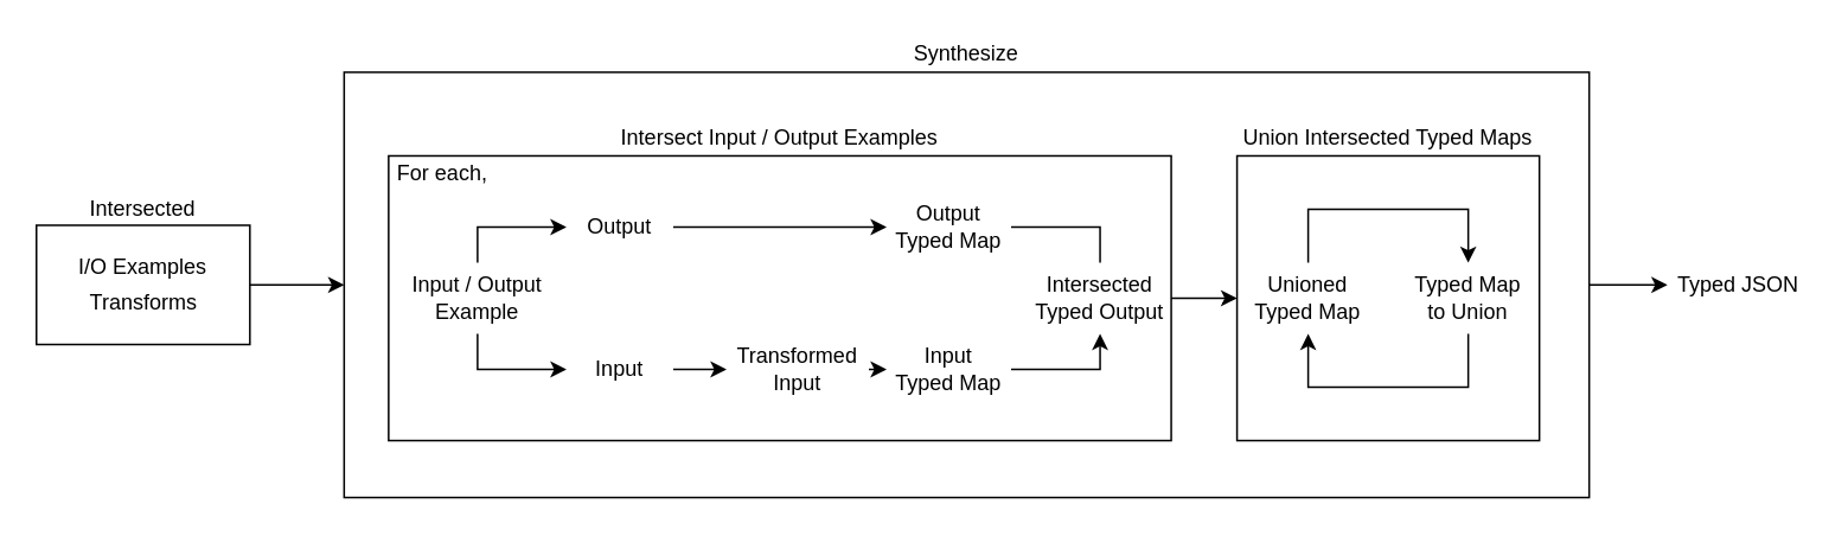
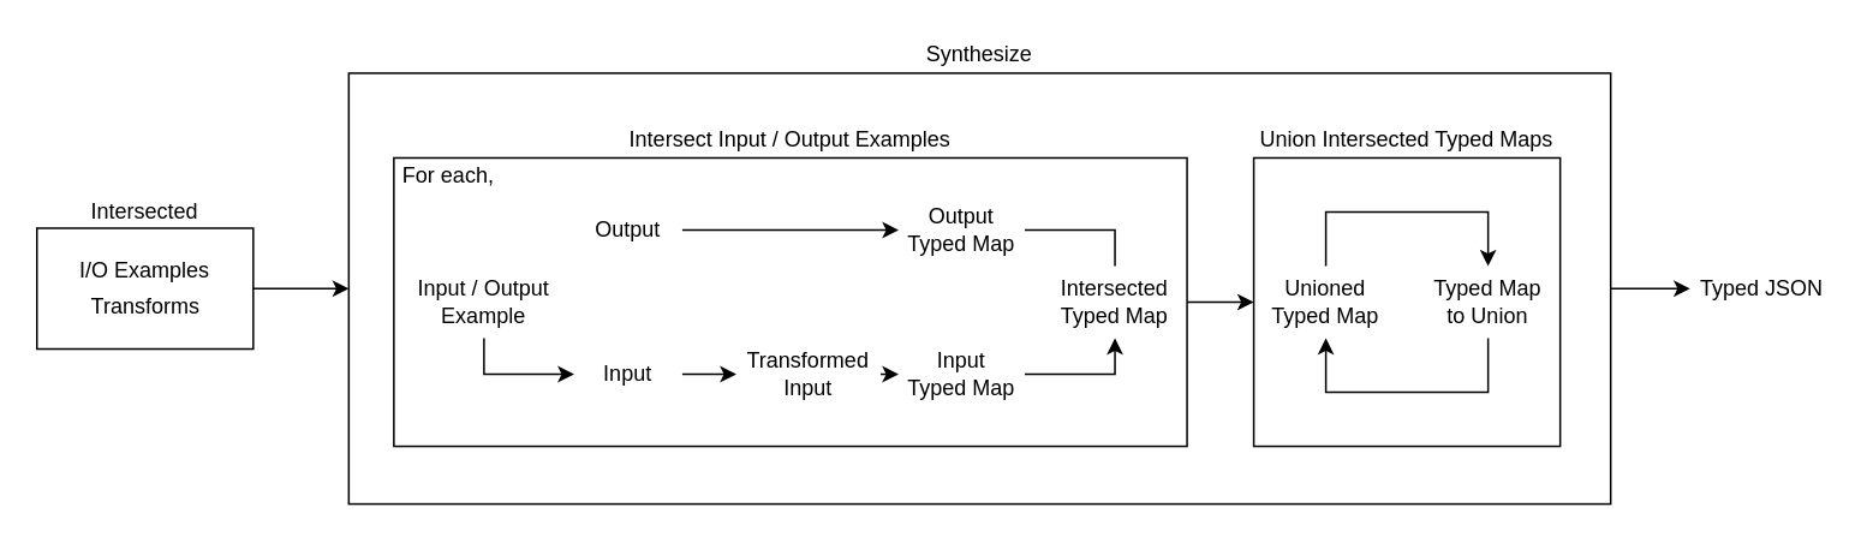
  <mxCell id="0" />
  <mxCell id="1" parent="0" />
  <mxCell id="2" style="edgeStyle=orthogonalEdgeStyle;rounded=0;orthogonalLoop=1;jettySize=auto;html=1;entryX=0;entryY=0.5;entryDx=0;entryDy=0;" parent="1" source="3" target="28" edge="1"><mxGeometry relative="1" as="geometry" /></mxCell>
  <mxCell id="3" value="" style="rounded=0;whiteSpace=wrap;html=1;fillColor=none;" parent="1" vertex="1"><mxGeometry x="193" y="40" width="700" height="239" as="geometry" /></mxCell>
  <mxCell id="4" style="edgeStyle=orthogonalEdgeStyle;rounded=0;orthogonalLoop=1;jettySize=auto;html=1;entryX=0;entryY=0.5;entryDx=0;entryDy=0;" parent="1" source="5" target="24" edge="1"><mxGeometry relative="1" as="geometry" /></mxCell>
  <mxCell id="5" value="" style="rounded=0;whiteSpace=wrap;html=1;fillColor=none;" parent="1" vertex="1"><mxGeometry x="218" y="87" width="440" height="160" as="geometry" /></mxCell>
  <mxCell id="6" style="edgeStyle=orthogonalEdgeStyle;rounded=0;orthogonalLoop=1;jettySize=auto;html=1;exitX=1;exitY=0.5;exitDx=0;exitDy=0;entryX=0;entryY=0.5;entryDx=0;entryDy=0;" parent="1" source="7" target="9" edge="1"><mxGeometry relative="1" as="geometry" /></mxCell>
  <mxCell id="7" value="Input" style="text;html=1;strokeColor=none;fillColor=none;align=center;verticalAlign=middle;whiteSpace=wrap;rounded=0;" parent="1" vertex="1"><mxGeometry x="318" y="187" width="60" height="40" as="geometry" /></mxCell>
  <mxCell id="8" style="edgeStyle=orthogonalEdgeStyle;rounded=0;orthogonalLoop=1;jettySize=auto;html=1;exitX=1;exitY=0.5;exitDx=0;exitDy=0;entryX=0;entryY=0.5;entryDx=0;entryDy=0;" parent="1" source="9" target="11" edge="1"><mxGeometry relative="1" as="geometry" /></mxCell>
  <mxCell id="9" value="Transformed&lt;br&gt;Input" style="text;html=1;strokeColor=none;fillColor=none;align=center;verticalAlign=middle;whiteSpace=wrap;rounded=0;" parent="1" vertex="1"><mxGeometry x="408" y="187" width="80" height="40" as="geometry" /></mxCell>
  <mxCell id="10" style="edgeStyle=orthogonalEdgeStyle;rounded=0;orthogonalLoop=1;jettySize=auto;html=1;entryX=0.5;entryY=1;entryDx=0;entryDy=0;" parent="1" source="11" target="19" edge="1"><mxGeometry relative="1" as="geometry" /></mxCell>
  <mxCell id="11" value="Input&lt;br&gt;Typed Map" style="text;html=1;strokeColor=none;fillColor=none;align=center;verticalAlign=middle;whiteSpace=wrap;rounded=0;" parent="1" vertex="1"><mxGeometry x="498" y="187" width="70" height="40" as="geometry" /></mxCell>
  <mxCell id="12" style="edgeStyle=orthogonalEdgeStyle;rounded=0;orthogonalLoop=1;jettySize=auto;html=1;exitX=1;exitY=0.5;exitDx=0;exitDy=0;entryX=0.5;entryY=0;entryDx=0;entryDy=0;endArrow=none;" parent="1" source="13" target="19" edge="1"><mxGeometry relative="1" as="geometry" /></mxCell>
  <mxCell id="13" value="Output&lt;br&gt;Typed Map" style="text;html=1;strokeColor=none;fillColor=none;align=center;verticalAlign=middle;whiteSpace=wrap;rounded=0;" parent="1" vertex="1"><mxGeometry x="498" y="107" width="70" height="40" as="geometry" /></mxCell>
  <mxCell id="14" style="edgeStyle=orthogonalEdgeStyle;rounded=0;orthogonalLoop=1;jettySize=auto;html=1;entryX=0;entryY=0.5;entryDx=0;entryDy=0;" parent="1" source="15" target="13" edge="1"><mxGeometry relative="1" as="geometry" /></mxCell>
  <mxCell id="15" value="Output" style="text;html=1;strokeColor=none;fillColor=none;align=center;verticalAlign=middle;whiteSpace=wrap;rounded=0;" parent="1" vertex="1"><mxGeometry x="318" y="107" width="60" height="40" as="geometry" /></mxCell>
- <mxCell id="16" style="edgeStyle=orthogonalEdgeStyle;rounded=0;orthogonalLoop=1;jettySize=auto;html=1;entryX=0;entryY=0.5;entryDx=0;entryDy=0;exitX=0.5;exitY=0;exitDx=0;exitDy=0;" parent="1" source="18" target="15" edge="1"><mxGeometry relative="1" as="geometry" /></mxCell>
  <mxCell id="17" style="edgeStyle=orthogonalEdgeStyle;rounded=0;orthogonalLoop=1;jettySize=auto;html=1;entryX=0;entryY=0.5;entryDx=0;entryDy=0;" parent="1" source="18" target="7" edge="1"><mxGeometry relative="1" as="geometry"><Array as="points"><mxPoint x="268" y="207" /></Array></mxGeometry></mxCell>
  <mxCell id="18" value="Input / Output&lt;br&gt;Example" style="text;html=1;strokeColor=none;fillColor=none;align=center;verticalAlign=middle;whiteSpace=wrap;rounded=0;" parent="1" vertex="1"><mxGeometry x="218" y="147" width="100" height="40" as="geometry" /></mxCell>
- <mxCell id="19" value="Intersected&lt;br&gt;Typed Output" style="text;html=1;strokeColor=none;fillColor=none;align=center;verticalAlign=middle;whiteSpace=wrap;rounded=0;" parent="1" vertex="1"><mxGeometry x="578" y="147" width="80" height="40" as="geometry" /></mxCell>
+ <mxCell id="19" value="Intersected&lt;br&gt;Typed Map" style="text;html=1;strokeColor=none;fillColor=none;align=center;verticalAlign=middle;whiteSpace=wrap;rounded=0;" parent="1" vertex="1"><mxGeometry x="578" y="147" width="80" height="40" as="geometry" /></mxCell>
  <mxCell id="20" value="Intersect Input / Output Examples" style="text;html=1;strokeColor=none;fillColor=none;align=center;verticalAlign=middle;whiteSpace=wrap;rounded=0;" parent="1" vertex="1"><mxGeometry x="318" y="67" width="240" height="20" as="geometry" /></mxCell>
  <mxCell id="21" value="For each," style="text;html=1;align=center;verticalAlign=middle;resizable=0;points=[];autosize=1;fillColor=none;" parent="1" vertex="1"><mxGeometry x="213" y="87" width="70" height="20" as="geometry" /></mxCell>
  <mxCell id="22" value="" style="rounded=0;whiteSpace=wrap;html=1;fillColor=none;" parent="1" vertex="1"><mxGeometry x="695" y="87" width="170" height="160" as="geometry" /></mxCell>
  <mxCell id="23" style="edgeStyle=orthogonalEdgeStyle;rounded=0;orthogonalLoop=1;jettySize=auto;html=1;entryX=0.5;entryY=0;entryDx=0;entryDy=0;exitX=0.5;exitY=0;exitDx=0;exitDy=0;" parent="1" source="24" target="26" edge="1"><mxGeometry relative="1" as="geometry"><Array as="points"><mxPoint x="735" y="117" /><mxPoint x="825" y="117" /></Array></mxGeometry></mxCell>
  <mxCell id="24" value="Unioned&lt;br&gt;Typed Map" style="text;html=1;strokeColor=none;fillColor=none;align=center;verticalAlign=middle;whiteSpace=wrap;rounded=0;" parent="1" vertex="1"><mxGeometry x="695" y="147" width="80" height="40" as="geometry" /></mxCell>
  <mxCell id="25" style="edgeStyle=orthogonalEdgeStyle;rounded=0;orthogonalLoop=1;jettySize=auto;html=1;entryX=0.5;entryY=1;entryDx=0;entryDy=0;exitX=0.5;exitY=1;exitDx=0;exitDy=0;" parent="1" source="26" target="24" edge="1"><mxGeometry relative="1" as="geometry"><Array as="points"><mxPoint x="825" y="217" /><mxPoint x="735" y="217" /></Array></mxGeometry></mxCell>
  <mxCell id="26" value="Typed Map&lt;br&gt;to Union" style="text;html=1;strokeColor=none;fillColor=none;align=center;verticalAlign=middle;whiteSpace=wrap;rounded=0;" parent="1" vertex="1"><mxGeometry x="785" y="147" width="80" height="40" as="geometry" /></mxCell>
  <mxCell id="27" value="Union Intersected Typed Maps" style="text;html=1;strokeColor=none;fillColor=none;align=center;verticalAlign=middle;whiteSpace=wrap;rounded=0;" parent="1" vertex="1"><mxGeometry x="670" y="67" width="220" height="20" as="geometry" /></mxCell>
  <mxCell id="28" value="Typed JSON" style="text;html=1;strokeColor=none;fillColor=none;align=center;verticalAlign=middle;whiteSpace=wrap;rounded=0;" parent="1" vertex="1"><mxGeometry x="937" y="149.5" width="80" height="20" as="geometry" /></mxCell>
  <mxCell id="29" value="Synthesize" style="text;html=1;strokeColor=none;fillColor=none;align=center;verticalAlign=middle;whiteSpace=wrap;rounded=0;" parent="1" vertex="1"><mxGeometry x="523" y="20" width="40" height="20" as="geometry" /></mxCell>
  <mxCell id="30" style="edgeStyle=orthogonalEdgeStyle;rounded=0;orthogonalLoop=1;jettySize=auto;html=1;entryX=0;entryY=0.5;entryDx=0;entryDy=0;" parent="1" source="31" target="3" edge="1"><mxGeometry relative="1" as="geometry" /></mxCell>
  <mxCell id="31" value="" style="rounded=0;whiteSpace=wrap;html=1;fillColor=none;strokeColor=#000000;" parent="1" vertex="1"><mxGeometry x="20" y="126" width="120" height="67" as="geometry" /></mxCell>
  <mxCell id="32" value="Intersected" style="text;html=1;align=center;verticalAlign=middle;whiteSpace=wrap;rounded=0;fillColor=none;" parent="1" vertex="1"><mxGeometry x="35" y="107" width="90" height="20" as="geometry" /></mxCell>
  <mxCell id="33" value="I/O Examples" style="text;html=1;align=center;verticalAlign=middle;whiteSpace=wrap;rounded=0;fillColor=none;" parent="1" vertex="1"><mxGeometry x="35" y="140" width="90" height="20" as="geometry" /></mxCell>
  <mxCell id="34" value="Transforms" style="text;html=1;align=center;verticalAlign=middle;resizable=0;points=[];autosize=1;fillColor=none;" parent="1" vertex="1"><mxGeometry x="40" y="160" width="80" height="20" as="geometry" /></mxCell>
